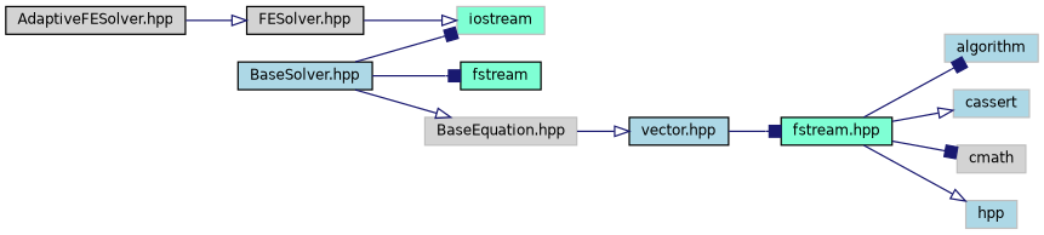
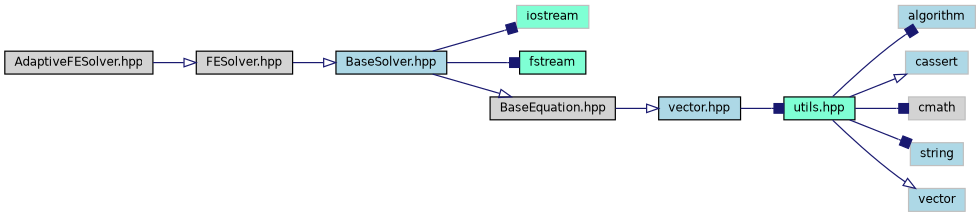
  digraph {
    rankdir=LR
    node [color=black fillcolor=lightblue fontname=Helvetica fontsize=10 shape=record style=filled]
    edge [arrowhead=onormal color=midnightblue fontname=Helvetica fontsize=10 labelfontname=Helvetica labelfontsize=10 style=solid]
    n1 [fillcolor=lightgrey fontcolor=black height=0.2 label="AdaptiveFESolver.hpp" width=0.4]
    n2 [fillcolor=lightgrey height=0.2 label="FESolver.hpp" width=0.4]
    n3 [height=0.2 label="BaseSolver.hpp" width=0.4]
    n4 [color=grey75 fillcolor=aquamarine height=0.2 label=iostream width=0.4]
    n5 [fillcolor=aquamarine height=0.2 label=fstream width=0.4]
-   n6 [color=grey75 fillcolor=lightgrey height=0.2 label="BaseEquation.hpp" width=0.4]
+   n6 [fillcolor=lightgrey height=0.2 label="BaseEquation.hpp" width=0.4]
    n7 [height=0.2 label="vector.hpp" width=0.4]
-   n8 [fillcolor=aquamarine height=0.2 label="fstream.hpp" width=0.4]
+   n8 [fillcolor=aquamarine height=0.2 label="utils.hpp" width=0.4]
    n9 [color=grey75 height=0.2 label=algorithm width=0.4]
    n10 [color=grey75 height=0.2 label=cassert width=0.4]
    n11 [color=grey75 fillcolor=lightgrey height=0.2 label=cmath width=0.4]
-   n13 [color=grey75 height=0.2 label=hpp width=0.4]
+   n12 [color=grey75 height=0.2 label=string width=0.4]
+   n13 [color=grey75 height=0.2 label=vector width=0.4]
    n1 -> n2
-   n2 -> n4
+   n2 -> n3
    n3 -> n4 [arrowhead=box]
    n3 -> n5 [arrowhead=box]
    n3 -> n6
    n6 -> n7
    n7 -> n8 [arrowhead=box]
    n8 -> n9 [arrowhead=box]
    n8 -> n10
    n8 -> n11 [arrowhead=box]
+   n8 -> n12 [arrowhead=box]
    n8 -> n13
  }
